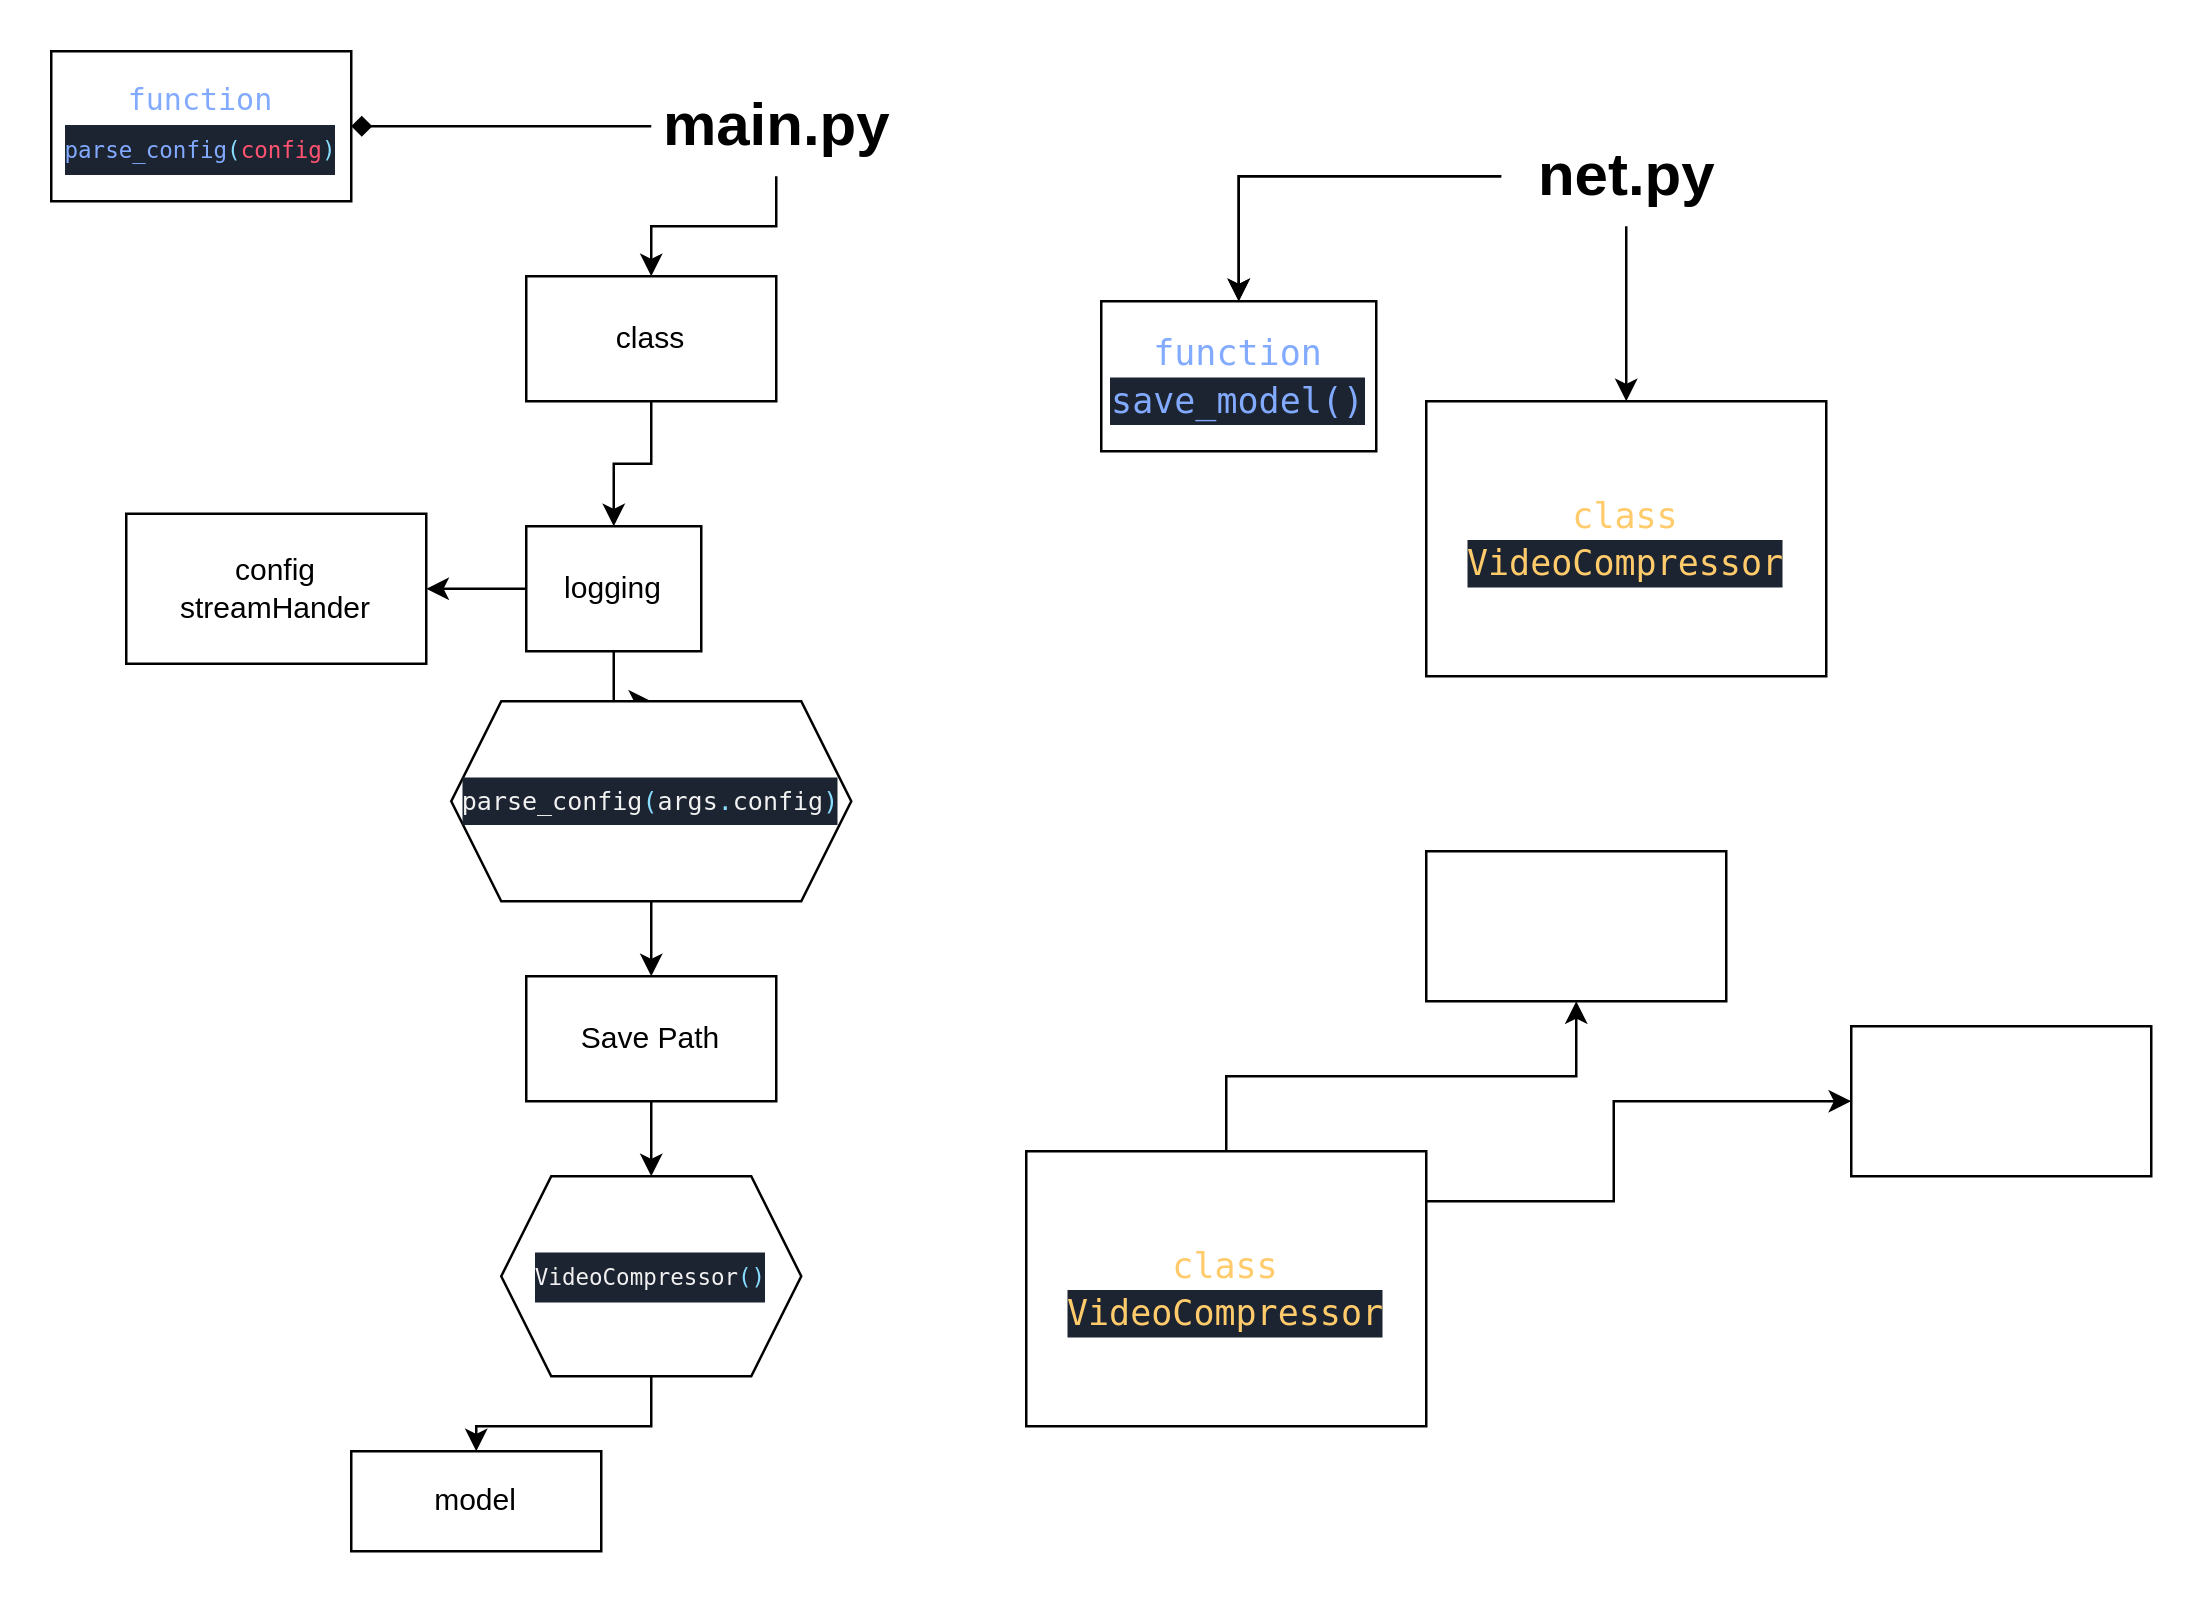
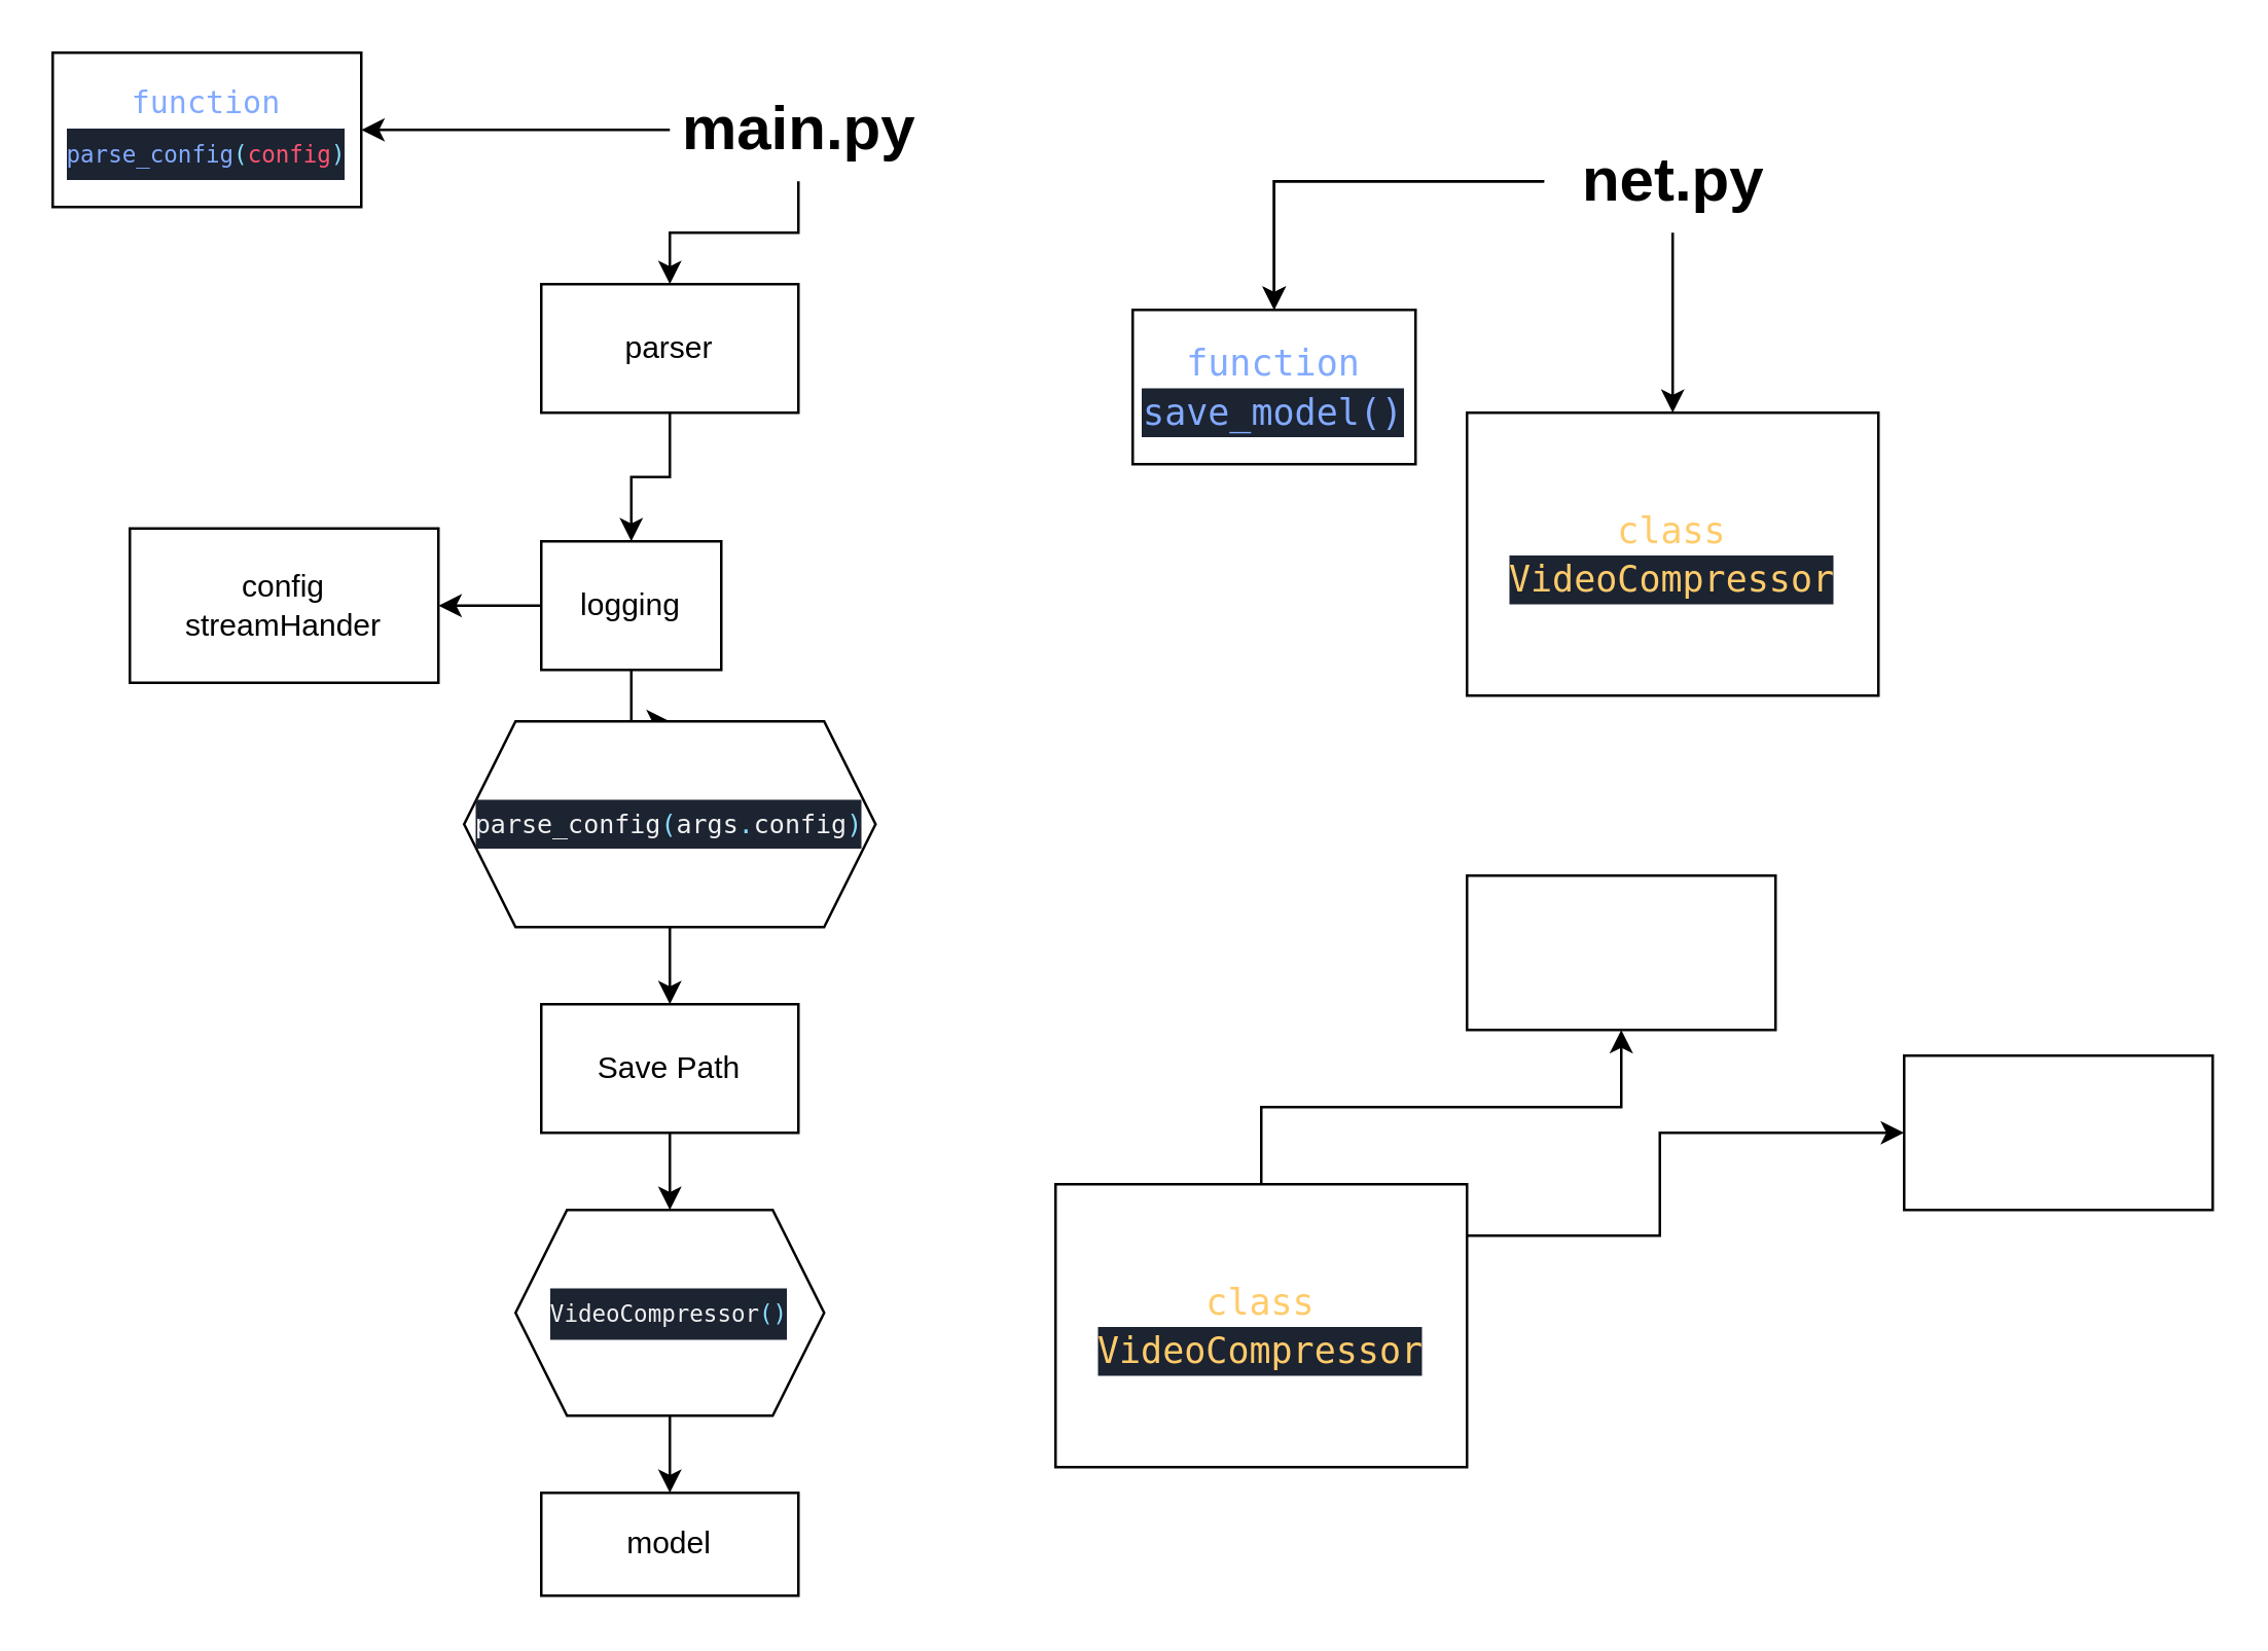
  <mxCell id="0" />
  <mxCell id="1" parent="0" />
  <mxCell id="2" value="" style="edgeStyle=orthogonalEdgeStyle;rounded=0;orthogonalLoop=1;jettySize=auto;html=1;" parent="1" source="3" target="6" edge="1"><mxGeometry relative="1" as="geometry" /></mxCell>
- <mxCell id="3" value="class" style="rounded=0;whiteSpace=wrap;html=1;" parent="1" vertex="1"><mxGeometry x="210" y="110" width="100" height="50" as="geometry" /></mxCell>
+ <mxCell id="3" value="parser" style="rounded=0;whiteSpace=wrap;html=1;" parent="1" vertex="1"><mxGeometry x="210" y="110" width="100" height="50" as="geometry" /></mxCell>
  <mxCell id="4" value="" style="edgeStyle=orthogonalEdgeStyle;rounded=0;orthogonalLoop=1;jettySize=auto;html=1;" parent="1" source="6" target="7" edge="1"><mxGeometry relative="1" as="geometry" /></mxCell>
  <mxCell id="5" style="edgeStyle=orthogonalEdgeStyle;rounded=0;orthogonalLoop=1;jettySize=auto;html=1;entryX=0.5;entryY=0;entryDx=0;entryDy=0;" edge="1" parent="1" source="6" target="23"><mxGeometry relative="1" as="geometry" /></mxCell>
  <mxCell id="6" value="logging" style="rounded=0;whiteSpace=wrap;html=1;" parent="1" vertex="1"><mxGeometry x="210" y="210" width="70" height="50" as="geometry" /></mxCell>
  <mxCell id="7" value="config&lt;div&gt;streamHander&lt;/div&gt;" style="whiteSpace=wrap;html=1;rounded=0;" parent="1" vertex="1"><mxGeometry x="50" y="205" width="120" height="60" as="geometry" /></mxCell>
  <mxCell id="8" value="" style="edgeStyle=orthogonalEdgeStyle;rounded=0;orthogonalLoop=1;jettySize=auto;html=1;" parent="1" source="9" target="11" edge="1"><mxGeometry relative="1" as="geometry" /></mxCell>
  <mxCell id="9" value="Save Path" style="rounded=0;whiteSpace=wrap;html=1;" parent="1" vertex="1"><mxGeometry x="210" y="390" width="100" height="50" as="geometry" /></mxCell>
  <mxCell id="10" value="" style="edgeStyle=orthogonalEdgeStyle;rounded=0;orthogonalLoop=1;jettySize=auto;html=1;" parent="1" source="11" target="12" edge="1"><mxGeometry relative="1" as="geometry" /></mxCell>
  <mxCell id="11" value="&lt;div style=&quot;color: rgb(241, 241, 241); background-color: rgb(28, 35, 49); font-family: &amp;quot;Fira Code&amp;quot;, &amp;quot;Droid Sans Mono&amp;quot;, &amp;quot;monospace&amp;quot;, monospace; line-height: 19px; white-space: pre;&quot;&gt;&lt;font style=&quot;font-size: 9px;&quot;&gt;VideoCompressor&lt;span style=&quot;color: rgb(137, 221, 255);&quot;&gt;()&lt;/span&gt;&lt;/font&gt;&lt;/div&gt;" style="shape=hexagon;perimeter=hexagonPerimeter2;whiteSpace=wrap;html=1;fixedSize=1;rounded=0;" parent="1" vertex="1"><mxGeometry x="200" y="470" width="120" height="80" as="geometry" /></mxCell>
- <mxCell id="12" value="model" style="whiteSpace=wrap;html=1;rounded=0;" parent="1" vertex="1"><mxGeometry x="140" y="580" width="100" height="40" as="geometry" /></mxCell>
+ <mxCell id="12" value="model" style="whiteSpace=wrap;html=1;rounded=0;" parent="1" vertex="1"><mxGeometry x="210" y="580" width="100" height="40" as="geometry" /></mxCell>
  <mxCell id="13" value="" style="edgeStyle=orthogonalEdgeStyle;rounded=0;orthogonalLoop=1;jettySize=auto;html=1;" parent="1" source="15" target="3" edge="1"><mxGeometry relative="1" as="geometry" /></mxCell>
- <mxCell id="14" value="" style="edgeStyle=orthogonalEdgeStyle;rounded=0;orthogonalLoop=1;jettySize=auto;html=1;endArrow=diamond;" edge="1" parent="1" source="15" target="24"><mxGeometry relative="1" as="geometry" /></mxCell>
+ <mxCell id="14" value="" style="edgeStyle=orthogonalEdgeStyle;rounded=0;orthogonalLoop=1;jettySize=auto;html=1;" edge="1" parent="1" source="15" target="24"><mxGeometry relative="1" as="geometry" /></mxCell>
  <mxCell id="15" value="main.py" style="text;strokeColor=none;fillColor=none;html=1;fontSize=24;fontStyle=1;verticalAlign=middle;align=center;" parent="1" vertex="1"><mxGeometry x="260" y="30" width="100" height="40" as="geometry" /></mxCell>
  <mxCell id="16" value="" style="edgeStyle=orthogonalEdgeStyle;rounded=0;orthogonalLoop=1;jettySize=auto;html=1;" parent="1" source="19" target="20" edge="1"><mxGeometry relative="1" as="geometry" /></mxCell>
  <mxCell id="17" value="" style="edgeStyle=orthogonalEdgeStyle;rounded=0;orthogonalLoop=1;jettySize=auto;html=1;" parent="1" source="19" target="20" edge="1"><mxGeometry relative="1" as="geometry" /></mxCell>
  <mxCell id="18" value="" style="edgeStyle=orthogonalEdgeStyle;rounded=0;orthogonalLoop=1;jettySize=auto;html=1;" parent="1" source="19" target="21" edge="1"><mxGeometry relative="1" as="geometry" /></mxCell>
  <mxCell id="19" value="net.py" style="text;strokeColor=none;fillColor=none;html=1;fontSize=24;fontStyle=1;verticalAlign=middle;align=center;" parent="1" vertex="1"><mxGeometry x="600" width="100" height="40" as="geometry" y="50" /></mxCell>
  <mxCell id="20" value="&lt;div style=&quot;color: rgb(241, 241, 241); font-family: &amp;quot;Fira Code&amp;quot;, &amp;quot;Droid Sans Mono&amp;quot;, &amp;quot;monospace&amp;quot;, monospace; font-size: 14px; line-height: 19px; white-space: pre;&quot;&gt;&lt;span style=&quot;color: rgb(130, 170, 255);&quot;&gt;function&lt;/span&gt;&lt;/div&gt;&lt;div style=&quot;color: rgb(241, 241, 241); background-color: rgb(28, 35, 49); font-family: &amp;quot;Fira Code&amp;quot;, &amp;quot;Droid Sans Mono&amp;quot;, &amp;quot;monospace&amp;quot;, monospace; font-size: 14px; line-height: 19px; white-space: pre;&quot;&gt;&lt;span style=&quot;color: #82aaff;&quot;&gt;save_model()&lt;/span&gt;&lt;/div&gt;" style="rounded=0;whiteSpace=wrap;html=1;" parent="1" vertex="1"><mxGeometry x="440" y="120" width="110" height="60" as="geometry" /></mxCell>
  <mxCell id="21" value="&lt;div style=&quot;color: rgb(241, 241, 241); font-family: &amp;quot;Fira Code&amp;quot;, &amp;quot;Droid Sans Mono&amp;quot;, &amp;quot;monospace&amp;quot;, monospace; font-size: 14px; line-height: 19px; white-space: pre;&quot;&gt;&lt;span style=&quot;color: rgb(255, 203, 107);&quot;&gt;class&lt;/span&gt;&lt;/div&gt;&lt;div style=&quot;color: rgb(241, 241, 241); background-color: rgb(28, 35, 49); font-family: &amp;quot;Fira Code&amp;quot;, &amp;quot;Droid Sans Mono&amp;quot;, &amp;quot;monospace&amp;quot;, monospace; font-size: 14px; line-height: 19px; white-space: pre;&quot;&gt;&lt;span style=&quot;color: #ffcb6b;&quot;&gt;VideoCompressor&lt;/span&gt;&lt;/div&gt;" style="whiteSpace=wrap;html=1;" parent="1" vertex="1"><mxGeometry x="570" y="160" width="160" height="110" as="geometry" /></mxCell>
  <mxCell id="22" style="edgeStyle=orthogonalEdgeStyle;rounded=0;orthogonalLoop=1;jettySize=auto;html=1;entryX=0.5;entryY=0;entryDx=0;entryDy=0;" edge="1" parent="1" source="23" target="9"><mxGeometry relative="1" as="geometry" /></mxCell>
  <mxCell id="23" value="&lt;div style=&quot;color: rgb(241, 241, 241); background-color: rgb(28, 35, 49); font-family: &amp;quot;Fira Code&amp;quot;, &amp;quot;Droid Sans Mono&amp;quot;, &amp;quot;monospace&amp;quot;, monospace; line-height: 19px; white-space: pre;&quot;&gt;&lt;font style=&quot;font-size: 10px;&quot;&gt;parse_config&lt;span style=&quot;color: rgb(137, 221, 255);&quot;&gt;(&lt;/span&gt;args&lt;span style=&quot;color: rgb(137, 221, 255);&quot;&gt;.&lt;/span&gt;config&lt;span style=&quot;color: rgb(137, 221, 255);&quot;&gt;)&lt;/span&gt;&lt;/font&gt;&lt;/div&gt;" style="shape=hexagon;perimeter=hexagonPerimeter2;whiteSpace=wrap;html=1;fixedSize=1;" vertex="1" parent="1"><mxGeometry x="180" y="280" width="160" height="80" as="geometry" /></mxCell>
  <mxCell id="24" value="&lt;div style=&quot;color: rgb(241, 241, 241); font-family: &amp;quot;Fira Code&amp;quot;, &amp;quot;Droid Sans Mono&amp;quot;, &amp;quot;monospace&amp;quot;, monospace; line-height: 19px; white-space: pre;&quot;&gt;&lt;font style=&quot;font-size: 12px;&quot;&gt;&lt;span style=&quot;color: rgb(130, 170, 255);&quot;&gt;function&lt;/span&gt;&lt;/font&gt;&lt;/div&gt;&lt;div style=&quot;color: rgb(241, 241, 241); background-color: rgb(28, 35, 49); font-family: &amp;quot;Fira Code&amp;quot;, &amp;quot;Droid Sans Mono&amp;quot;, &amp;quot;monospace&amp;quot;, monospace; line-height: 19px; white-space: pre;&quot;&gt;&lt;font style=&quot;font-size: 9px;&quot;&gt;&lt;span style=&quot;color: rgb(130, 170, 255);&quot;&gt;parse_config&lt;/span&gt;&lt;span style=&quot;color: rgb(137, 221, 255);&quot;&gt;(&lt;/span&gt;&lt;span style=&quot;color: rgb(255, 83, 112);&quot;&gt;config&lt;/span&gt;&lt;span style=&quot;color: rgb(137, 221, 255);&quot;&gt;)&lt;/span&gt;&lt;/font&gt;&lt;/div&gt;" style="whiteSpace=wrap;html=1;" vertex="1" parent="1"><mxGeometry x="20" y="20" width="120" height="60" as="geometry" /></mxCell>
  <mxCell id="25" value="" style="edgeStyle=orthogonalEdgeStyle;rounded=0;orthogonalLoop=1;jettySize=auto;html=1;" edge="1" parent="1" source="27" target="28"><mxGeometry relative="1" as="geometry" /></mxCell>
  <mxCell id="26" value="" style="edgeStyle=orthogonalEdgeStyle;rounded=0;orthogonalLoop=1;jettySize=auto;html=1;" edge="1" parent="1" source="27" target="29"><mxGeometry relative="1" as="geometry"><Array as="points"><mxPoint x="645" y="480" /><mxPoint x="645" y="440" /></Array></mxGeometry></mxCell>
  <mxCell id="27" value="&lt;div style=&quot;color: rgb(241, 241, 241); font-family: &amp;quot;Fira Code&amp;quot;, &amp;quot;Droid Sans Mono&amp;quot;, &amp;quot;monospace&amp;quot;, monospace; font-size: 14px; line-height: 19px; white-space: pre;&quot;&gt;&lt;span style=&quot;color: rgb(255, 203, 107);&quot;&gt;class&lt;/span&gt;&lt;/div&gt;&lt;div style=&quot;color: rgb(241, 241, 241); background-color: rgb(28, 35, 49); font-family: &amp;quot;Fira Code&amp;quot;, &amp;quot;Droid Sans Mono&amp;quot;, &amp;quot;monospace&amp;quot;, monospace; font-size: 14px; line-height: 19px; white-space: pre;&quot;&gt;&lt;span style=&quot;color: #ffcb6b;&quot;&gt;VideoCompressor&lt;/span&gt;&lt;/div&gt;" style="whiteSpace=wrap;html=1;" vertex="1" parent="1"><mxGeometry x="410" y="460" width="160" height="110" as="geometry" /></mxCell>
  <mxCell id="28" value="" style="whiteSpace=wrap;html=1;" vertex="1" parent="1"><mxGeometry x="570" y="340" width="120" height="60" as="geometry" /></mxCell>
  <mxCell id="29" value="" style="whiteSpace=wrap;html=1;" vertex="1" parent="1"><mxGeometry x="740" y="410" width="120" height="60" as="geometry" /></mxCell>
